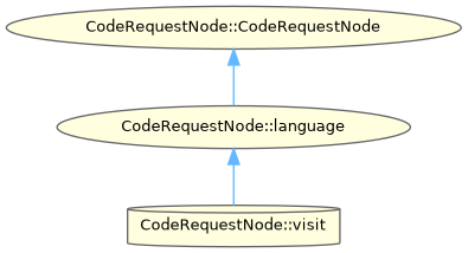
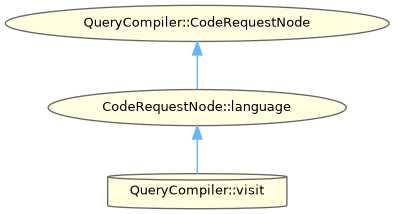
  digraph {
    rankdir=TB
    node [color=grey40 fillcolor=lightyellow fontname=Helvetica fontsize=10 shape=ellipse style=filled]
    edge [color=steelblue1 dir=back fontname=Helvetica fontsize=10 labelfontname=Helvetica labelfontsize=10 style=solid]
    n1 [color=gray40 fontcolor=black height=0.2 label="CodeRequestNode::language" width=0.4]
-   n2 [height=0.2 label="CodeRequestNode::visit" shape=cylinder width=0.4]
-   n3 [height=0.2 label="CodeRequestNode::CodeRequestNode" width=0.4]
+   n2 [height=0.2 label="QueryCompiler::visit" shape=cylinder width=0.4]
+   n3 [height=0.2 label="QueryCompiler::CodeRequestNode" width=0.4]
    n1 -> n2
    n3 -> n1
  }
